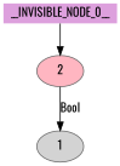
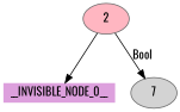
  digraph {
    fontname=Oswald
    node [color=gray40 fontname=Oswald style=filled]
    edge [fontname=Oswald]
    __INVISIBLE_NODE_0__ [color=brown fillcolor=plum height=.0 shape=none width=.0]
    2 [fillcolor=lightpink]
-   1 [fillcolor=lightgrey]
-   __INVISIBLE_NODE_0__ -> 2
+   1 [fillcolor=lightgrey label=7]
+   2 -> __INVISIBLE_NODE_0__
    2 -> 1 [label=Bool]
  }
